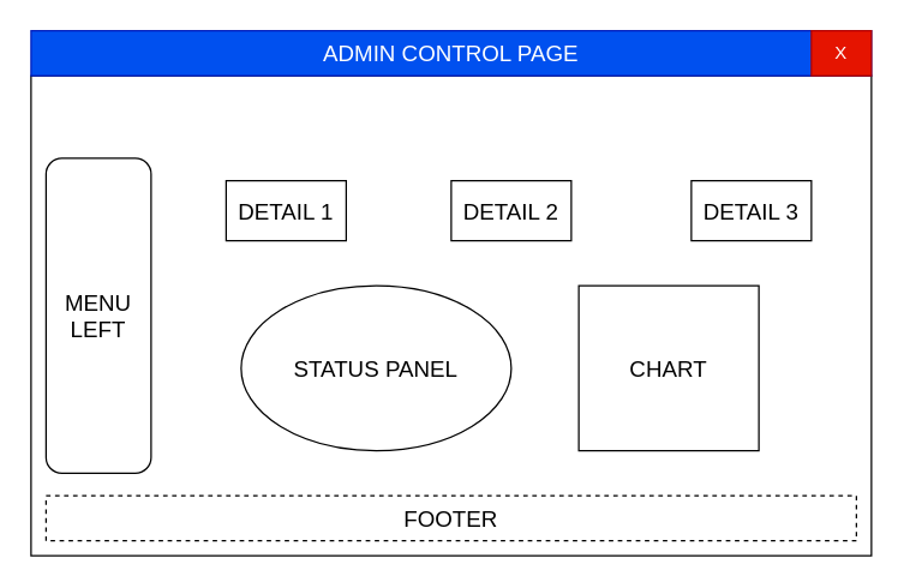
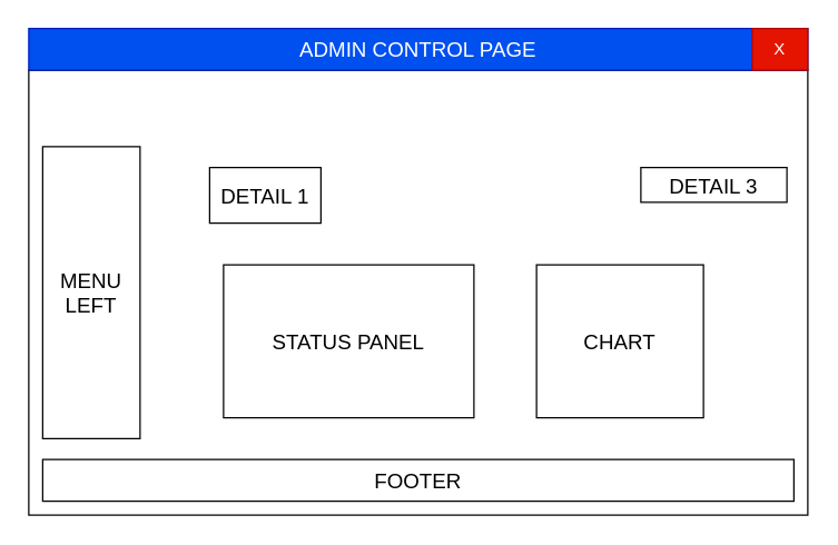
  <mxCell id="0" />
  <mxCell id="1" parent="0" />
  <mxCell id="2" value="" style="rounded=0;whiteSpace=wrap;html=1;fillColor=none;" parent="1" vertex="1"><mxGeometry x="20" y="50" width="560" height="320" as="geometry" /></mxCell>
  <mxCell id="3" value="&lt;font style=&quot;font-size: 15px;&quot;&gt;ADMIN CONTROL PAGE&lt;/font&gt;" style="rounded=0;whiteSpace=wrap;html=1;fillColor=#0050ef;fontColor=#ffffff;strokeColor=#001DBC;" parent="1" vertex="1"><mxGeometry x="20" y="20" width="560" height="30" as="geometry" /></mxCell>
  <mxCell id="4" value="X" style="rounded=0;whiteSpace=wrap;html=1;fillColor=#e51400;fontColor=#ffffff;strokeColor=#B20000;" parent="1" vertex="1"><mxGeometry x="540" y="20" width="40" height="30" as="geometry" /></mxCell>
- <mxCell id="5" value="FOOTER" style="rounded=0;whiteSpace=wrap;html=1;fontSize=15;dashed=1;" parent="1" vertex="1"><mxGeometry x="30" y="330" width="540" height="30" as="geometry" /></mxCell>
- <mxCell id="6" value="MENU LEFT" style="whiteSpace=wrap;html=1;fontSize=15;rounded=1;" parent="1" vertex="1"><mxGeometry x="30" y="105" width="70" height="210" as="geometry" /></mxCell>
+ <mxCell id="5" value="FOOTER" style="rounded=0;whiteSpace=wrap;html=1;fontSize=15;" parent="1" vertex="1"><mxGeometry x="30" y="330" width="540" height="30" as="geometry" /></mxCell>
+ <mxCell id="6" value="MENU LEFT" style="rounded=0;whiteSpace=wrap;html=1;fontSize=15;" parent="1" vertex="1"><mxGeometry x="30" y="105" width="70" height="210" as="geometry" /></mxCell>
  <mxCell id="7" value="DETAIL 1" style="rounded=0;whiteSpace=wrap;html=1;fontSize=15;" parent="1" vertex="1"><mxGeometry x="150" y="120" width="80" height="40" as="geometry" /></mxCell>
- <mxCell id="8" value="DETAIL 2" style="rounded=0;whiteSpace=wrap;html=1;fontSize=15;" parent="1" vertex="1"><mxGeometry x="300" y="120" width="80" height="40" as="geometry" /></mxCell>
- <mxCell id="9" value="DETAIL 3" style="rounded=0;whiteSpace=wrap;html=1;fontSize=15;" parent="1" vertex="1"><mxGeometry x="460" y="120" width="80" height="40" as="geometry" /></mxCell>
- <mxCell id="10" value="STATUS PANEL" style="ellipse;whiteSpace=wrap;html=1;fontSize=15;" parent="1" vertex="1"><mxGeometry x="160" y="190" width="180" height="110" as="geometry" /></mxCell>
+ <mxCell id="9" value="DETAIL 3" style="rounded=0;whiteSpace=wrap;html=1;fontSize=15;" parent="1" vertex="1"><mxGeometry x="460" y="120" width="105" height="25" as="geometry" /></mxCell>
+ <mxCell id="10" value="STATUS PANEL" style="rounded=0;whiteSpace=wrap;html=1;fontSize=15;" parent="1" vertex="1"><mxGeometry x="160" y="190" width="180" height="110" as="geometry" /></mxCell>
  <mxCell id="11" value="CHART" style="rounded=0;whiteSpace=wrap;html=1;fontSize=15;" parent="1" vertex="1"><mxGeometry x="385" y="190" width="120" height="110" as="geometry" /></mxCell>
